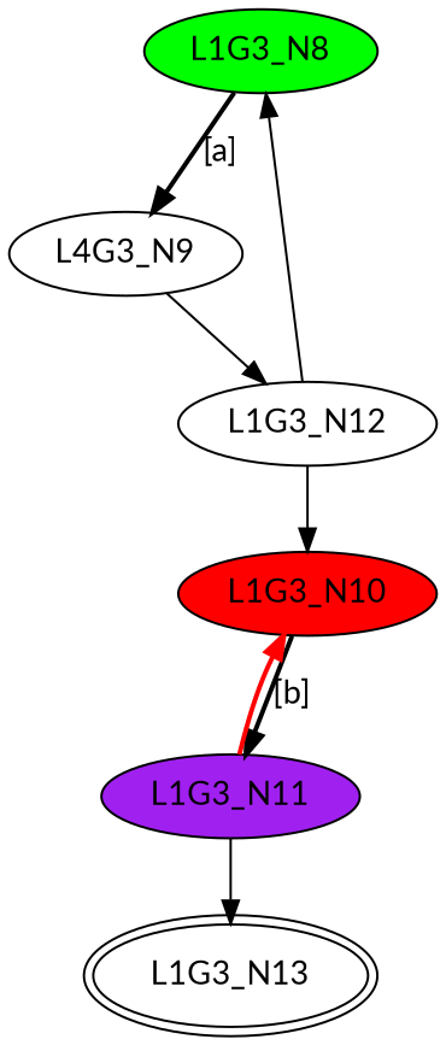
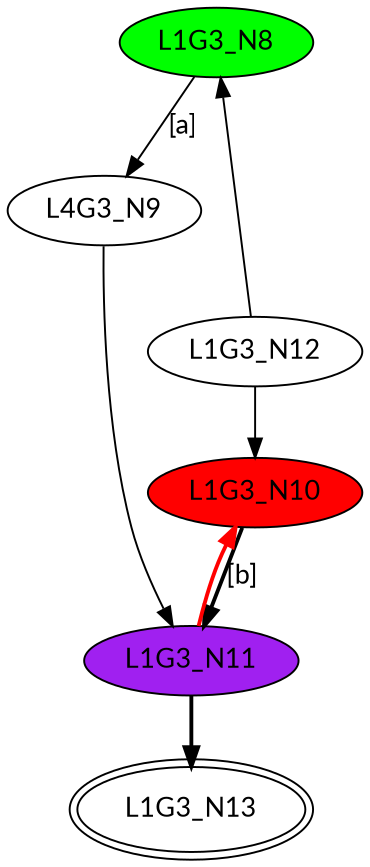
  digraph {
    fontname=Lato
    node [fontname=Lato]
    edge [fontname=Lato]
    L1G3_N8 [fillcolor=green style=filled]
    n2 [label=L4G3_N9]
    L1G3_N12
    L1G3_N10 [fillcolor=red style=filled]
    L1G3_N11 [fillcolor=purple style=filled]
    L1G3_N13 [peripheries=2]
-   L1G3_N8 -> n2 [label="[a]" style=bold]
-   n2 -> L1G3_N12
+   L1G3_N8 -> n2 [label="[a]" style=solid]
+   n2 -> L1G3_N11
    L1G3_N12 -> L1G3_N8
    L1G3_N12 -> L1G3_N10
    L1G3_N10 -> L1G3_N11 [label="[b]" style=bold]
    L1G3_N11 -> L1G3_N10 [color=red style=bold]
-   L1G3_N11 -> L1G3_N13
+   L1G3_N11 -> L1G3_N13 [style=bold]
  }
